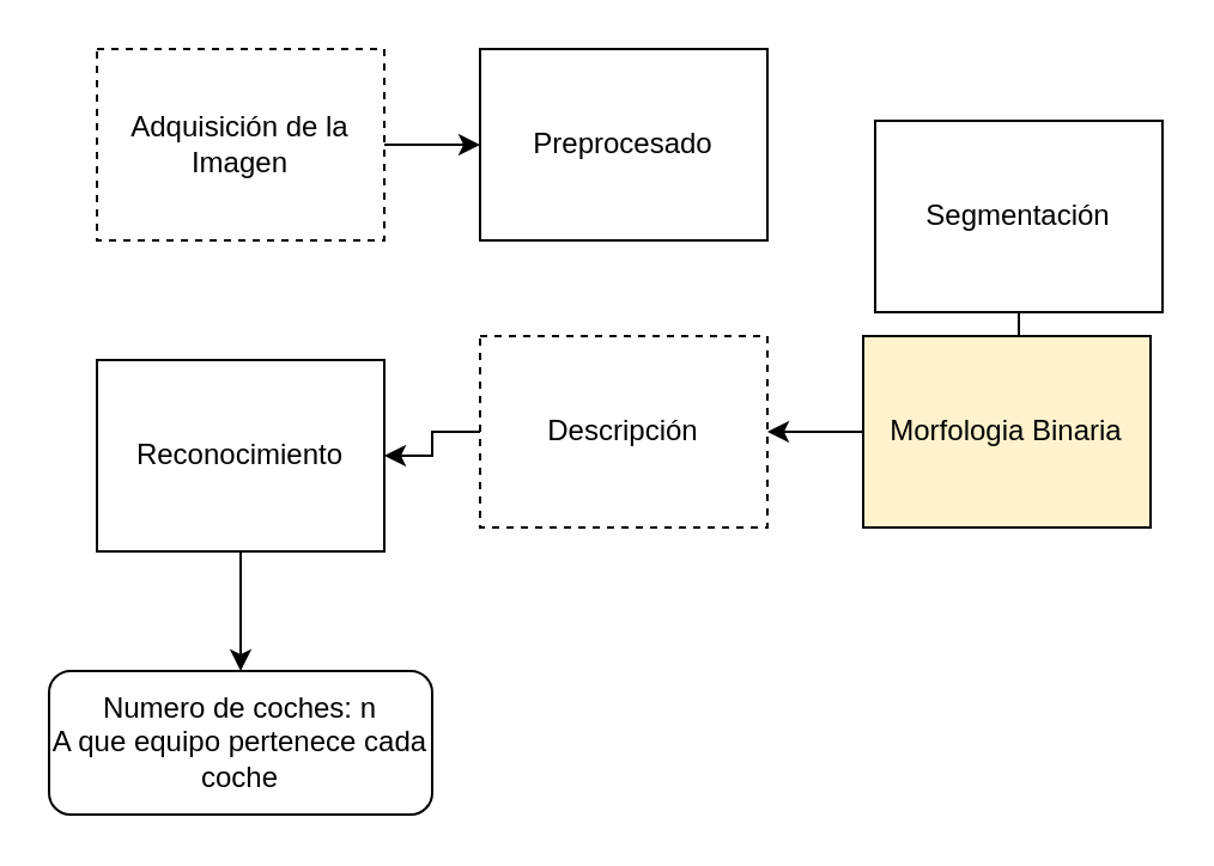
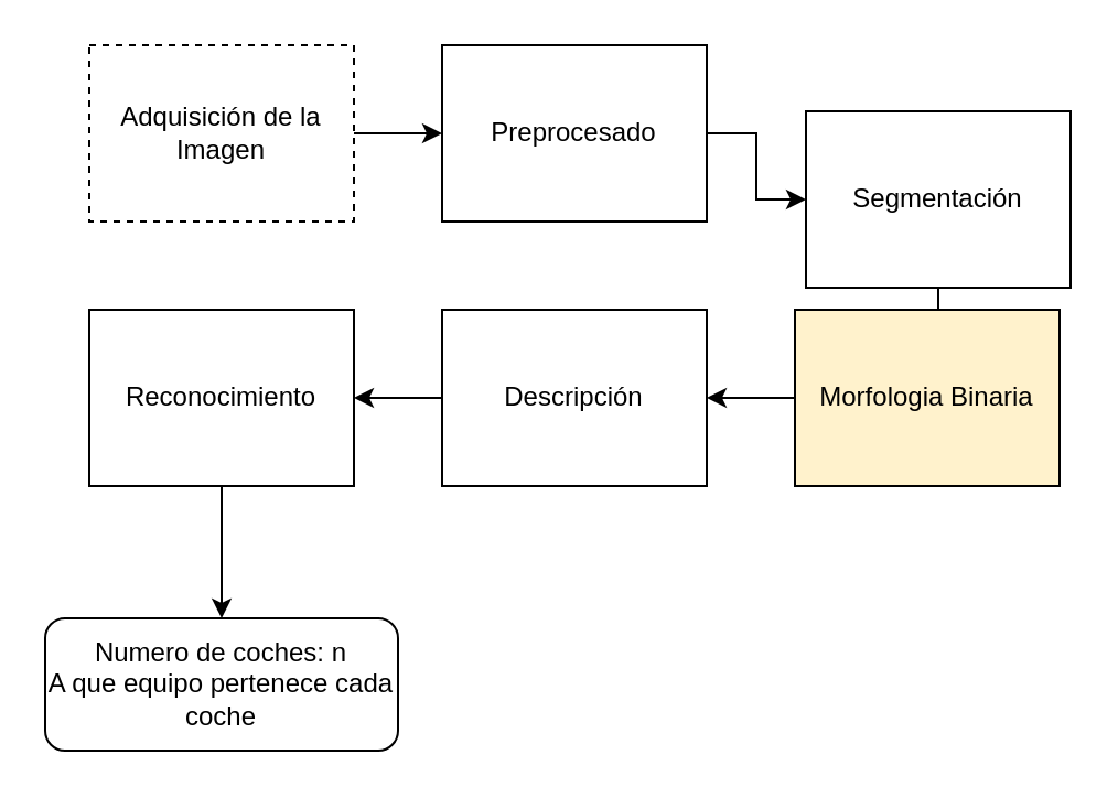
  <mxCell id="0" />
  <mxCell id="1" parent="0" />
  <mxCell id="2" style="edgeStyle=orthogonalEdgeStyle;rounded=0;orthogonalLoop=1;jettySize=auto;html=1;entryX=0;entryY=0.5;entryDx=0;entryDy=0;" edge="1" parent="1" source="3" target="5"><mxGeometry relative="1" as="geometry" /></mxCell>
  <mxCell id="3" value="Adquisición de la&lt;br&gt;Imagen" style="rounded=0;whiteSpace=wrap;html=1;dashed=1;" vertex="1" parent="1"><mxGeometry x="40" y="20" width="120" height="80" as="geometry" /></mxCell>
+ <mxCell id="4" style="edgeStyle=orthogonalEdgeStyle;rounded=0;orthogonalLoop=1;jettySize=auto;html=1;entryX=0;entryY=0.5;entryDx=0;entryDy=0;" edge="1" parent="1" source="5" target="7"><mxGeometry relative="1" as="geometry" /></mxCell>
  <mxCell id="5" value="Preprocesado" style="rounded=0;whiteSpace=wrap;html=1;" vertex="1" parent="1"><mxGeometry x="200" y="20" width="120" height="80" as="geometry" /></mxCell>
  <mxCell id="6" style="edgeStyle=orthogonalEdgeStyle;rounded=0;orthogonalLoop=1;jettySize=auto;html=1;entryX=0.5;entryY=0;entryDx=0;entryDy=0;" edge="1" parent="1" source="7" target="9"><mxGeometry relative="1" as="geometry" /></mxCell>
  <mxCell id="7" value="Segmentación" style="rounded=0;whiteSpace=wrap;html=1;" vertex="1" parent="1"><mxGeometry x="365" y="50" width="120" height="80" as="geometry" /></mxCell>
  <mxCell id="8" style="edgeStyle=orthogonalEdgeStyle;rounded=0;orthogonalLoop=1;jettySize=auto;html=1;entryX=1;entryY=0.5;entryDx=0;entryDy=0;" edge="1" parent="1" source="9" target="11"><mxGeometry relative="1" as="geometry" /></mxCell>
  <mxCell id="9" value="Morfologia Binaria" style="rounded=0;whiteSpace=wrap;html=1;fillColor=#fff2cc;" vertex="1" parent="1"><mxGeometry x="360" y="140" width="120" height="80" as="geometry" /></mxCell>
  <mxCell id="10" style="edgeStyle=orthogonalEdgeStyle;rounded=0;orthogonalLoop=1;jettySize=auto;html=1;entryX=1;entryY=0.5;entryDx=0;entryDy=0;" edge="1" parent="1" source="11" target="13"><mxGeometry relative="1" as="geometry" /></mxCell>
- <mxCell id="11" value="Descripción" style="rounded=0;whiteSpace=wrap;html=1;dashed=1;" vertex="1" parent="1"><mxGeometry x="200" y="140" width="120" height="80" as="geometry" /></mxCell>
+ <mxCell id="11" value="Descripción" style="rounded=0;whiteSpace=wrap;html=1;" vertex="1" parent="1"><mxGeometry x="200" y="140" width="120" height="80" as="geometry" /></mxCell>
  <mxCell id="12" style="edgeStyle=orthogonalEdgeStyle;rounded=0;orthogonalLoop=1;jettySize=auto;html=1;entryX=0.5;entryY=0;entryDx=0;entryDy=0;" edge="1" parent="1" source="13" target="14"><mxGeometry relative="1" as="geometry" /></mxCell>
- <mxCell id="13" value="Reconocimiento" style="rounded=0;whiteSpace=wrap;html=1;" vertex="1" parent="1"><mxGeometry x="40" y="150" width="120" height="80" as="geometry" /></mxCell>
+ <mxCell id="13" value="Reconocimiento" style="rounded=0;whiteSpace=wrap;html=1;" vertex="1" parent="1"><mxGeometry x="40" y="140" width="120" height="80" as="geometry" /></mxCell>
  <mxCell id="14" value="Numero de coches: n&lt;br&gt;A que equipo pertenece cada coche" style="rounded=1;whiteSpace=wrap;html=1;" vertex="1" parent="1"><mxGeometry x="20" y="280" width="160" height="60" as="geometry" /></mxCell>
